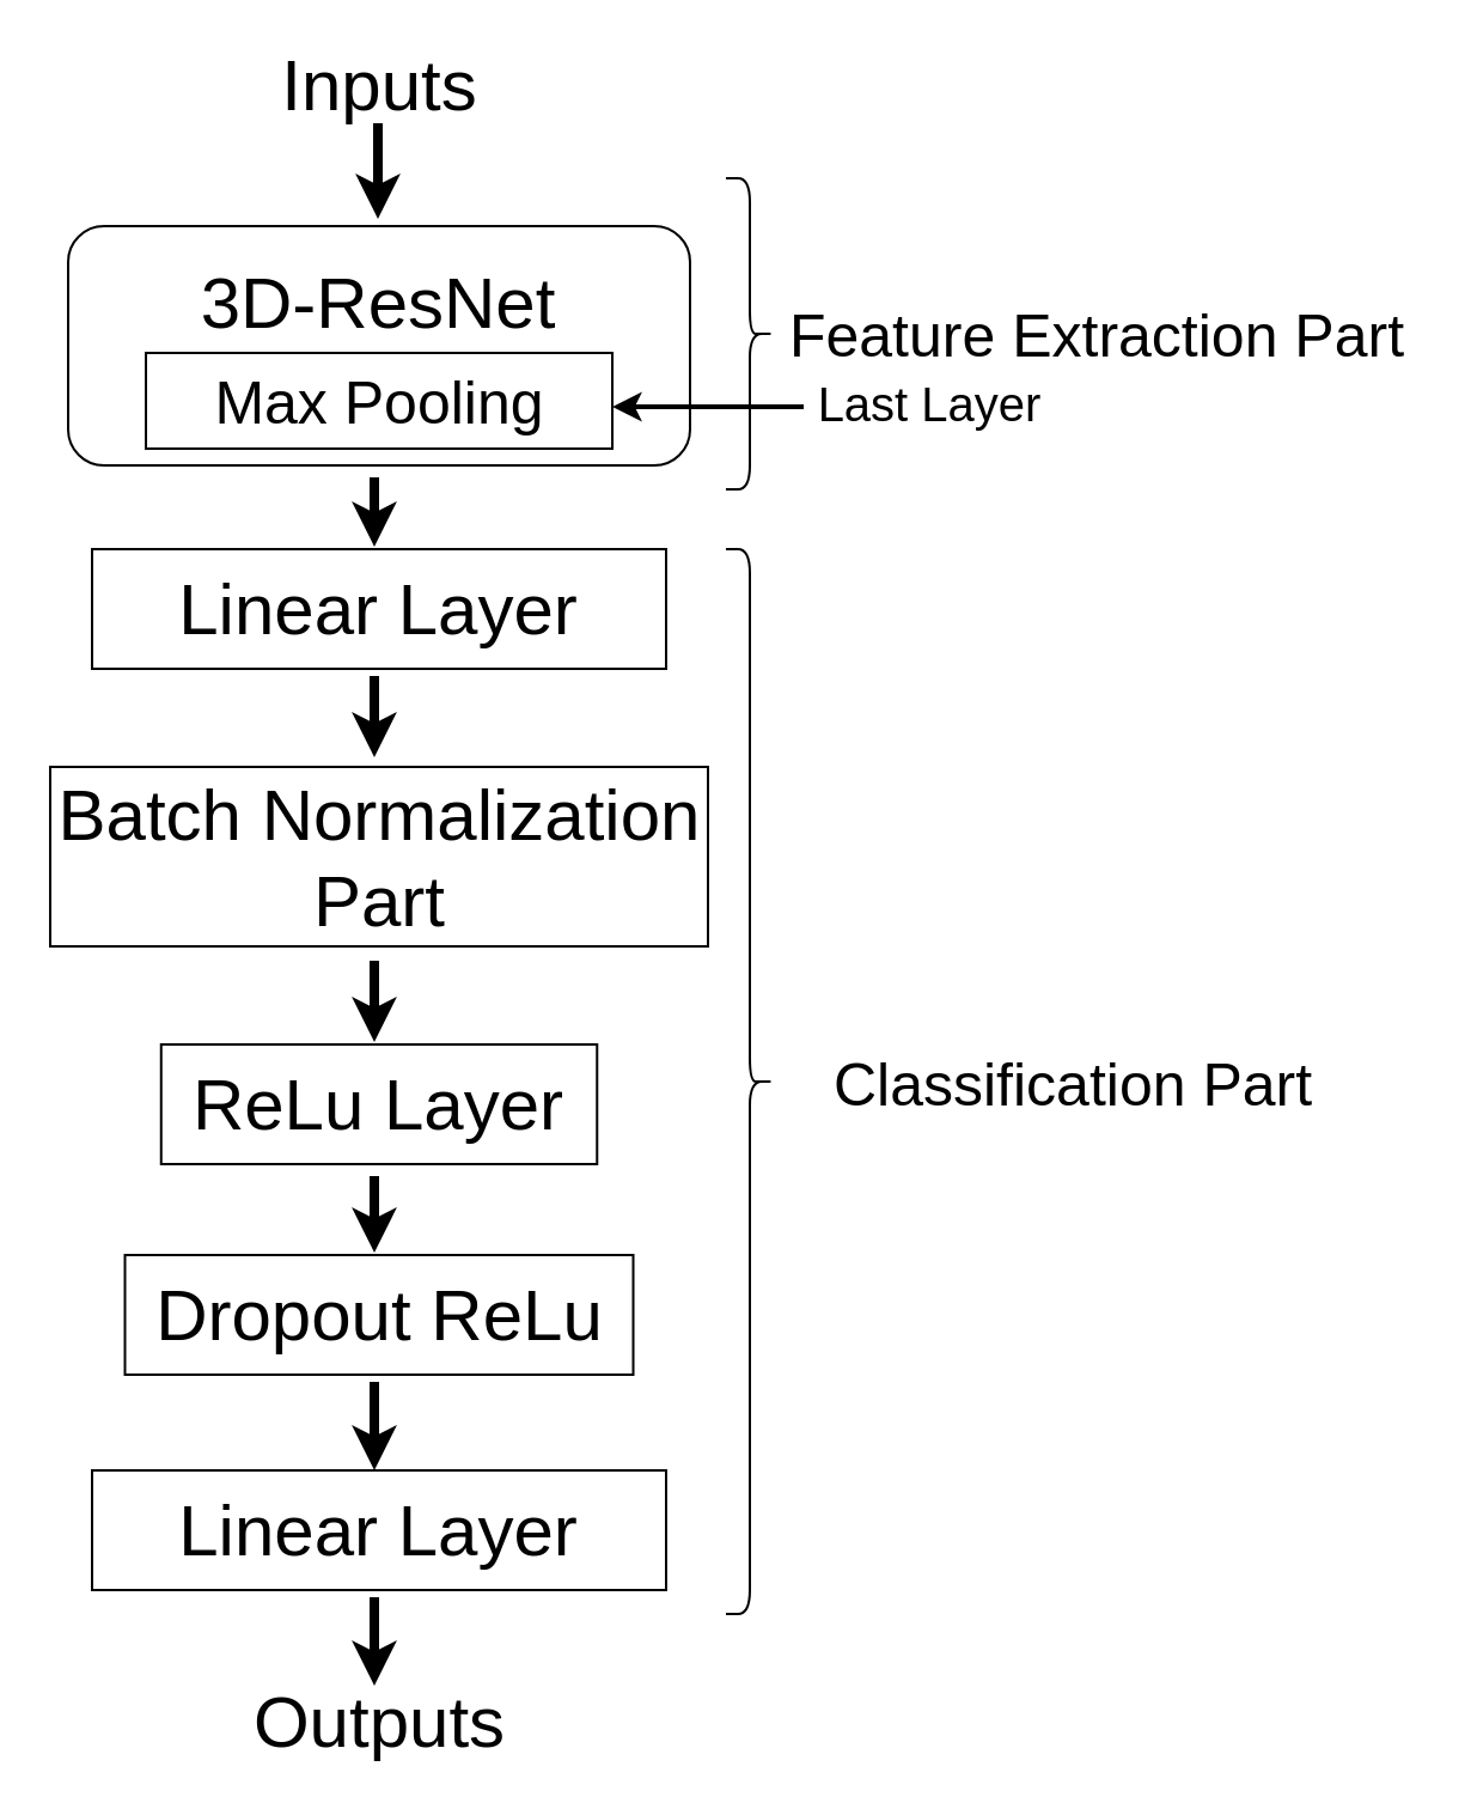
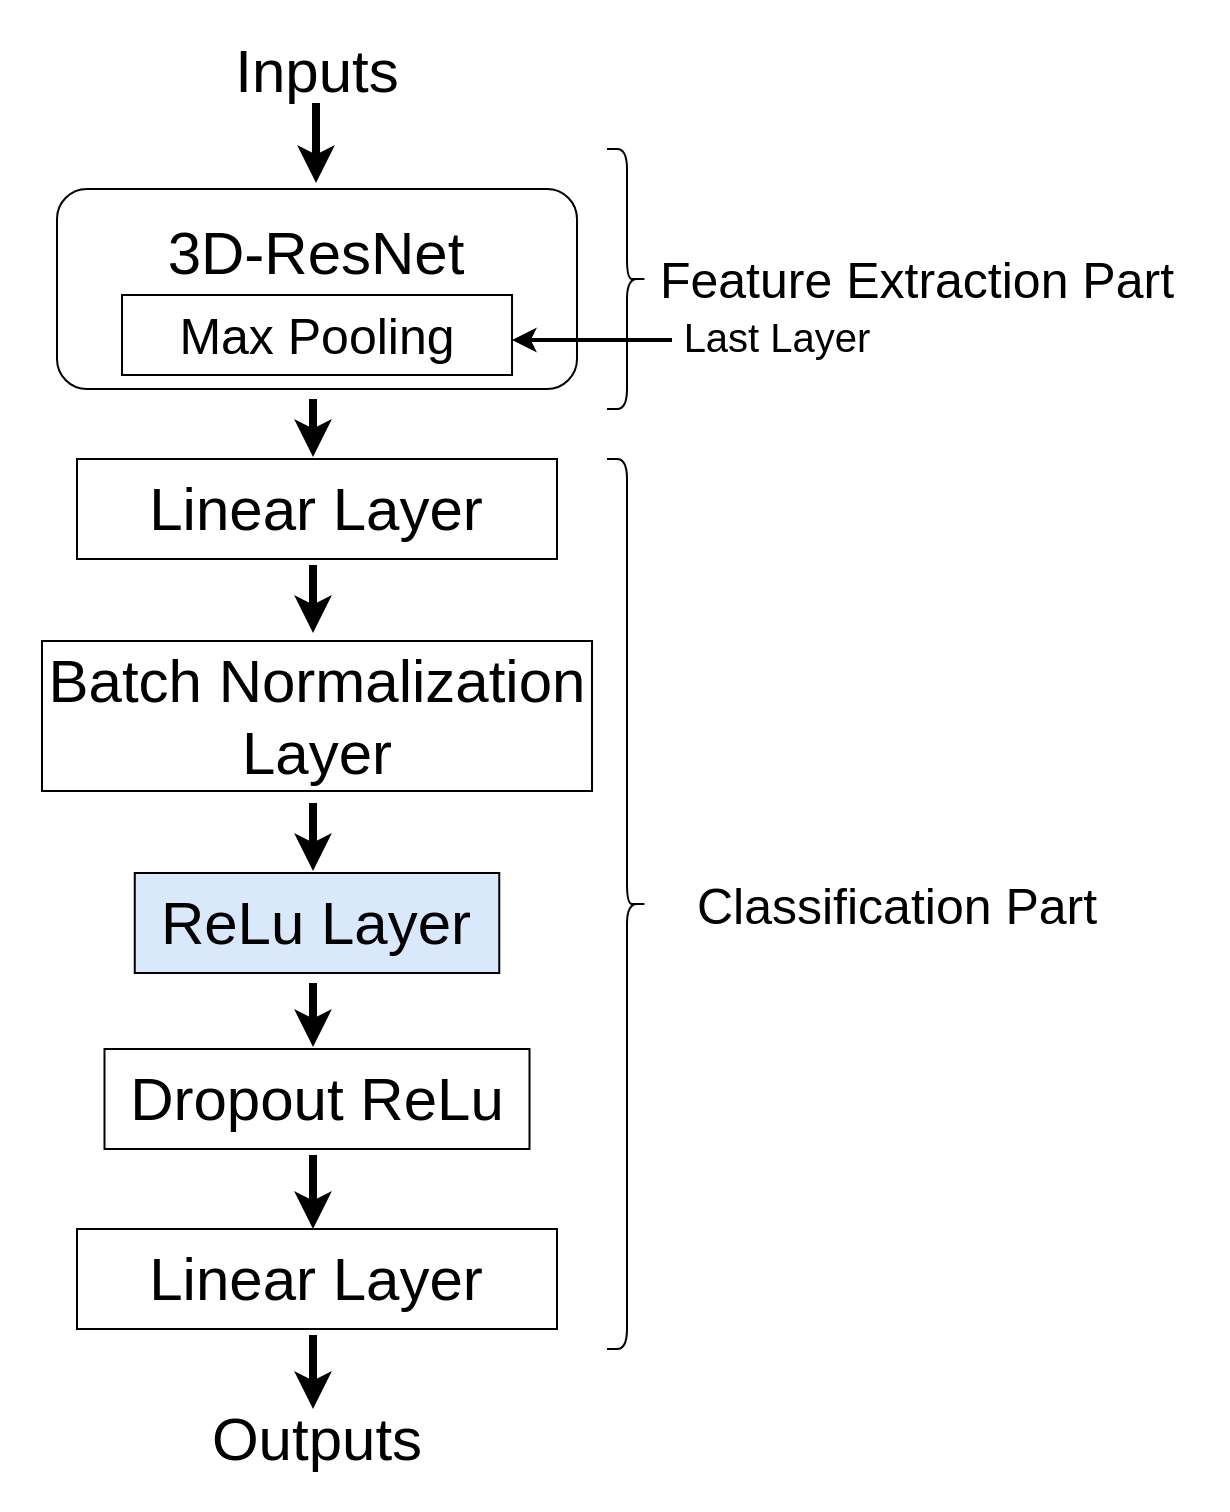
  <mxCell id="0" />
  <mxCell id="1" parent="0" />
  <mxCell id="2" value="&lt;font style=&quot;font-size: 30px&quot;&gt;3D-ResNet&lt;br&gt;&lt;br&gt;&lt;/font&gt;" style="rounded=1;whiteSpace=wrap;html=1;" vertex="1" parent="1"><mxGeometry x="28" y="94" width="260" height="100" as="geometry" /></mxCell>
  <mxCell id="3" value="&lt;font style=&quot;font-size: 30px&quot;&gt;Inputs&lt;br&gt;&lt;/font&gt;" style="text;html=1;align=center;verticalAlign=middle;resizable=0;points=[];autosize=1;" vertex="1" parent="1"><mxGeometry x="108" y="20" width="100" height="30" as="geometry" /></mxCell>
  <mxCell id="4" value="" style="endArrow=classic;html=1;strokeWidth=4;" edge="1" parent="1"><mxGeometry width="50" height="50" relative="1" as="geometry"><mxPoint x="157.5" y="51" as="sourcePoint" /><mxPoint x="157.5" y="91" as="targetPoint" /></mxGeometry></mxCell>
  <mxCell id="5" value="" style="endArrow=classic;html=1;strokeWidth=4;" edge="1" parent="1"><mxGeometry width="50" height="50" relative="1" as="geometry"><mxPoint x="156" y="199" as="sourcePoint" /><mxPoint x="156" y="228" as="targetPoint" /></mxGeometry></mxCell>
  <mxCell id="6" value="&lt;font style=&quot;font-size: 30px&quot;&gt;Linear Layer&lt;/font&gt;" style="rounded=0;whiteSpace=wrap;html=1;" vertex="1" parent="1"><mxGeometry x="38" y="229" width="240" height="50" as="geometry" /></mxCell>
  <mxCell id="7" value="" style="shape=curlyBracket;whiteSpace=wrap;html=1;rounded=1;rotation=-180;" vertex="1" parent="1"><mxGeometry x="303" y="74" width="20" height="130" as="geometry" /></mxCell>
  <mxCell id="8" value="&lt;font style=&quot;font-size: 25px&quot;&gt;Feature Extraction Part&lt;/font&gt;" style="text;html=1;align=center;verticalAlign=middle;resizable=0;points=[];autosize=1;" vertex="1" parent="1"><mxGeometry x="323" y="129" width="270" height="20" as="geometry" /></mxCell>
  <mxCell id="9" value="" style="shape=curlyBracket;whiteSpace=wrap;html=1;rounded=1;rotation=-180;" vertex="1" parent="1"><mxGeometry x="303" y="229" width="20" height="445" as="geometry" /></mxCell>
  <mxCell id="10" value="&lt;font style=&quot;font-size: 25px&quot;&gt;Classification Part&lt;/font&gt;" style="text;html=1;align=center;verticalAlign=middle;resizable=0;points=[];autosize=1;" vertex="1" parent="1"><mxGeometry x="338" y="441.5" width="220" height="20" as="geometry" /></mxCell>
  <mxCell id="11" value="" style="endArrow=classic;html=1;strokeWidth=4;" edge="1" parent="1"><mxGeometry width="50" height="50" relative="1" as="geometry"><mxPoint x="156" y="577" as="sourcePoint" /><mxPoint x="156" y="614" as="targetPoint" /></mxGeometry></mxCell>
  <mxCell id="12" value="&lt;font style=&quot;font-size: 30px&quot;&gt;Outputs&lt;br&gt;&lt;/font&gt;" style="text;html=1;align=center;verticalAlign=middle;resizable=0;points=[];autosize=1;" vertex="1" parent="1"><mxGeometry x="98" y="704" width="120" height="30" as="geometry" /></mxCell>
  <mxCell id="13" value="&lt;font style=&quot;font-size: 30px&quot;&gt;Linear Layer&lt;/font&gt;" style="rounded=0;whiteSpace=wrap;html=1;" vertex="1" parent="1"><mxGeometry x="38" y="614" width="240" height="50" as="geometry" /></mxCell>
- <mxCell id="14" value="&lt;span style=&quot;font-size: 30px&quot;&gt;Batch Normalization Part&lt;/span&gt;" style="rounded=0;whiteSpace=wrap;html=1;" vertex="1" parent="1"><mxGeometry x="20.5" y="320" width="275" height="75" as="geometry" /></mxCell>
+ <mxCell id="14" value="&lt;span style=&quot;font-size: 30px&quot;&gt;Batch Normalization Layer&lt;/span&gt;" style="rounded=0;whiteSpace=wrap;html=1;" vertex="1" parent="1"><mxGeometry x="20.5" y="320" width="275" height="75" as="geometry" /></mxCell>
  <mxCell id="15" value="" style="endArrow=classic;html=1;strokeWidth=4;" edge="1" parent="1"><mxGeometry width="50" height="50" relative="1" as="geometry"><mxPoint x="156" y="282" as="sourcePoint" /><mxPoint x="156" y="316" as="targetPoint" /></mxGeometry></mxCell>
  <mxCell id="16" value="" style="endArrow=classic;html=1;strokeWidth=4;" edge="1" parent="1"><mxGeometry width="50" height="50" relative="1" as="geometry"><mxPoint x="156" y="401" as="sourcePoint" /><mxPoint x="156" y="435" as="targetPoint" /></mxGeometry></mxCell>
- <mxCell id="17" value="&lt;span style=&quot;font-size: 30px&quot;&gt;ReLu Layer&lt;/span&gt;" style="rounded=0;whiteSpace=wrap;html=1;" vertex="1" parent="1"><mxGeometry x="66.88" y="436" width="182.25" height="50" as="geometry" /></mxCell>
+ <mxCell id="17" value="&lt;span style=&quot;font-size: 30px&quot;&gt;ReLu Layer&lt;/span&gt;" style="rounded=0;whiteSpace=wrap;html=1;fillColor=#dae8fc;" vertex="1" parent="1"><mxGeometry x="66.88" y="436" width="182.25" height="50" as="geometry" /></mxCell>
  <mxCell id="18" value="&lt;span style=&quot;font-size: 30px&quot;&gt;Dropout ReLu&lt;/span&gt;" style="rounded=0;whiteSpace=wrap;html=1;" vertex="1" parent="1"><mxGeometry x="51.75" y="524" width="212.5" height="50" as="geometry" /></mxCell>
  <mxCell id="19" value="" style="endArrow=classic;html=1;strokeWidth=4;" edge="1" parent="1"><mxGeometry width="50" height="50" relative="1" as="geometry"><mxPoint x="156" y="491" as="sourcePoint" /><mxPoint x="156" y="523" as="targetPoint" /></mxGeometry></mxCell>
  <mxCell id="20" value="" style="endArrow=classic;html=1;strokeWidth=4;" edge="1" parent="1"><mxGeometry width="50" height="50" relative="1" as="geometry"><mxPoint x="156" y="667" as="sourcePoint" /><mxPoint x="156" y="704" as="targetPoint" /></mxGeometry></mxCell>
  <mxCell id="21" value="&lt;font style=&quot;font-size: 25px&quot;&gt;Max Pooling&lt;/font&gt;" style="rounded=0;whiteSpace=wrap;html=1;" vertex="1" parent="1"><mxGeometry x="60.51" y="147" width="195" height="40" as="geometry" /></mxCell>
  <mxCell id="22" value="" style="endArrow=classic;html=1;strokeWidth=2;" edge="1" parent="1"><mxGeometry width="50" height="50" relative="1" as="geometry"><mxPoint x="335.51" y="169.5" as="sourcePoint" /><mxPoint x="255.51" y="169.5" as="targetPoint" /></mxGeometry></mxCell>
  <mxCell id="23" value="&lt;font style=&quot;font-size: 20px&quot;&gt;Last Layer&lt;/font&gt;" style="text;html=1;align=center;verticalAlign=middle;resizable=0;points=[];autosize=1;" vertex="1" parent="1"><mxGeometry x="333" y="158" width="110" height="20" as="geometry" /></mxCell>
